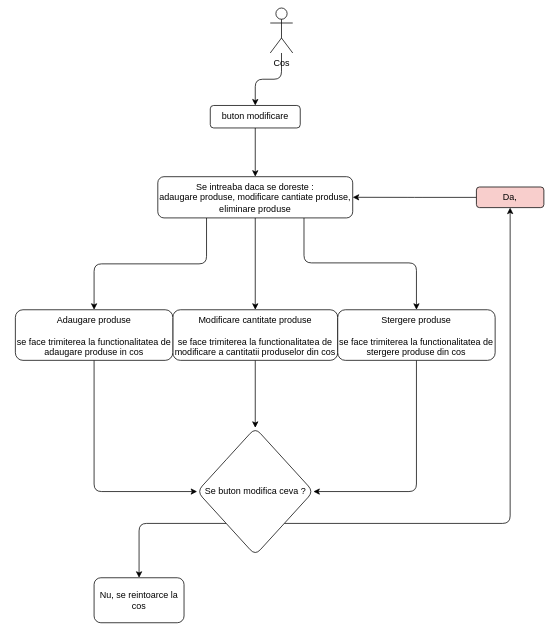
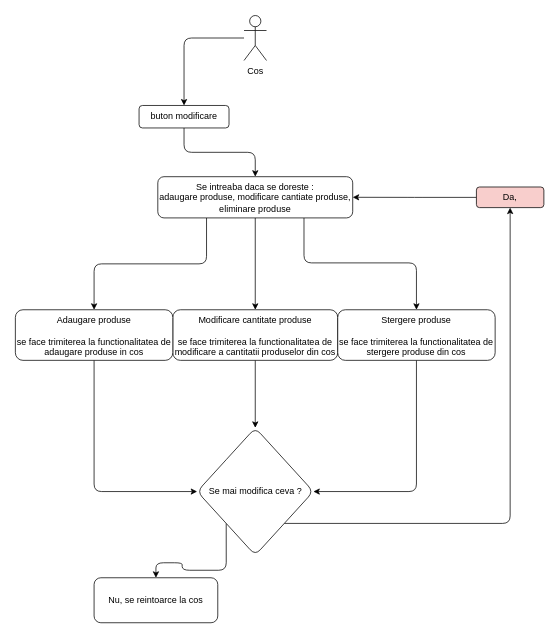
  <mxCell id="0" />
  <mxCell id="1" parent="0" />
  <mxCell id="2" value="" style="edgeStyle=orthogonalEdgeStyle;rounded=1;orthogonalLoop=1;jettySize=auto;html=1;" edge="1" parent="1" source="3" target="5"><mxGeometry relative="1" as="geometry" /></mxCell>
- <mxCell id="3" value="Cos&lt;br&gt;" style="shape=umlActor;verticalLabelPosition=bottom;verticalAlign=top;html=1;outlineConnect=0;rounded=1;" vertex="1" parent="1"><mxGeometry x="360" y="10" width="30" height="60" as="geometry" /></mxCell>
+ <mxCell id="3" value="Cos&lt;br&gt;" style="shape=umlActor;verticalLabelPosition=bottom;verticalAlign=top;html=1;outlineConnect=0;rounded=1;" vertex="1" parent="1"><mxGeometry x="325" y="20" width="30" height="60" as="geometry" /></mxCell>
  <mxCell id="4" value="" style="edgeStyle=orthogonalEdgeStyle;rounded=1;orthogonalLoop=1;jettySize=auto;html=1;" edge="1" parent="1" source="5" target="9"><mxGeometry relative="1" as="geometry" /></mxCell>
- <mxCell id="5" value="buton modificare&lt;br&gt;" style="whiteSpace=wrap;html=1;verticalAlign=top;rounded=1;" vertex="1" parent="1"><mxGeometry x="280" y="140" width="120" height="30" as="geometry" /></mxCell>
+ <mxCell id="5" value="buton modificare&lt;br&gt;" style="whiteSpace=wrap;html=1;verticalAlign=top;rounded=1;" vertex="1" parent="1"><mxGeometry x="185" y="140" width="120" height="30" as="geometry" /></mxCell>
  <mxCell id="6" style="edgeStyle=orthogonalEdgeStyle;rounded=1;orthogonalLoop=1;jettySize=auto;html=1;exitX=0.75;exitY=1;exitDx=0;exitDy=0;entryX=0.5;entryY=0;entryDx=0;entryDy=0;" edge="1" parent="1" source="9" target="15"><mxGeometry relative="1" as="geometry"><mxPoint x="555" y="390" as="targetPoint" /><Array as="points"><mxPoint x="405" y="350" /><mxPoint x="555" y="350" /></Array></mxGeometry></mxCell>
  <mxCell id="7" value="" style="edgeStyle=orthogonalEdgeStyle;rounded=1;orthogonalLoop=1;jettySize=auto;html=1;" edge="1" parent="1" source="9" target="11"><mxGeometry relative="1" as="geometry" /></mxCell>
  <mxCell id="8" style="edgeStyle=orthogonalEdgeStyle;rounded=1;orthogonalLoop=1;jettySize=auto;html=1;exitX=0.25;exitY=1;exitDx=0;exitDy=0;entryX=0.5;entryY=0;entryDx=0;entryDy=0;" edge="1" parent="1" source="9" target="13"><mxGeometry relative="1" as="geometry" /></mxCell>
  <mxCell id="9" value="Se intreaba daca se doreste :&lt;br&gt;adaugare produse, modificare cantiate produse, eliminare produse" style="whiteSpace=wrap;html=1;verticalAlign=top;rounded=1;" vertex="1" parent="1"><mxGeometry x="210" y="235" width="260" height="55" as="geometry" /></mxCell>
  <mxCell id="10" style="edgeStyle=orthogonalEdgeStyle;orthogonalLoop=1;jettySize=auto;html=1;entryX=0.5;entryY=0;entryDx=0;entryDy=0;rounded=1;" edge="1" parent="1" source="11" target="18"><mxGeometry relative="1" as="geometry" /></mxCell>
  <mxCell id="11" value="Modificare cantitate produse&lt;br&gt;&lt;br&gt;se face trimiterea la functionalitatea de modificare a cantitatii produselor din cos" style="whiteSpace=wrap;html=1;verticalAlign=top;rounded=1;" vertex="1" parent="1"><mxGeometry x="230" y="412.5" width="220" height="67.5" as="geometry" /></mxCell>
  <mxCell id="12" style="edgeStyle=orthogonalEdgeStyle;orthogonalLoop=1;jettySize=auto;html=1;entryX=0;entryY=0.5;entryDx=0;entryDy=0;exitX=0.5;exitY=1;exitDx=0;exitDy=0;rounded=1;" edge="1" parent="1" source="13" target="18"><mxGeometry relative="1" as="geometry" /></mxCell>
  <mxCell id="13" value="Adaugare produse&lt;br&gt;&lt;br&gt;se face trimiterea la functionalitatea de adaugare produse in cos" style="whiteSpace=wrap;html=1;verticalAlign=top;rounded=1;" vertex="1" parent="1"><mxGeometry x="20" y="412.5" width="210" height="67.5" as="geometry" /></mxCell>
  <mxCell id="14" style="edgeStyle=orthogonalEdgeStyle;orthogonalLoop=1;jettySize=auto;html=1;entryX=1;entryY=0.5;entryDx=0;entryDy=0;rounded=1;" edge="1" parent="1" source="15" target="18"><mxGeometry relative="1" as="geometry"><Array as="points"><mxPoint x="555" y="655" /></Array></mxGeometry></mxCell>
  <mxCell id="15" value="Stergere produse&lt;br&gt;&lt;br&gt;se face trimiterea la functionalitatea de stergere produse din cos" style="whiteSpace=wrap;html=1;verticalAlign=top;rounded=1;" vertex="1" parent="1"><mxGeometry x="450" y="412.5" width="210" height="67.5" as="geometry" /></mxCell>
  <mxCell id="16" style="edgeStyle=orthogonalEdgeStyle;orthogonalLoop=1;jettySize=auto;html=1;exitX=0;exitY=1;exitDx=0;exitDy=0;rounded=1;" edge="1" parent="1" source="18" target="19"><mxGeometry relative="1" as="geometry"><mxPoint x="185" y="800" as="targetPoint" /></mxGeometry></mxCell>
  <mxCell id="17" style="edgeStyle=orthogonalEdgeStyle;orthogonalLoop=1;jettySize=auto;html=1;exitX=1;exitY=1;exitDx=0;exitDy=0;entryX=0.5;entryY=1;entryDx=0;entryDy=0;rounded=1;" edge="1" parent="1" source="18" target="21"><mxGeometry relative="1" as="geometry" /></mxCell>
- <mxCell id="18" value="Se buton modifica ceva ?" style="rhombus;whiteSpace=wrap;html=1;rounded=1;" vertex="1" parent="1"><mxGeometry x="262.5" y="570" width="155" height="170" as="geometry" /></mxCell>
- <mxCell id="19" value="Nu, se reintoarce la cos" style="rounded=1;whiteSpace=wrap;html=1;" vertex="1" parent="1"><mxGeometry x="125" y="770" width="120" height="60" as="geometry" /></mxCell>
+ <mxCell id="18" value="Se mai modifica ceva ?" style="rhombus;whiteSpace=wrap;html=1;rounded=1;" vertex="1" parent="1"><mxGeometry x="262.5" y="570" width="155" height="170" as="geometry" /></mxCell>
+ <mxCell id="19" value="Nu, se reintoarce la cos" style="rounded=1;whiteSpace=wrap;html=1;" vertex="1" parent="1"><mxGeometry x="125" y="770" width="165" height="60" as="geometry" /></mxCell>
  <mxCell id="20" style="edgeStyle=orthogonalEdgeStyle;orthogonalLoop=1;jettySize=auto;html=1;entryX=1;entryY=0.5;entryDx=0;entryDy=0;rounded=1;" edge="1" parent="1" source="21" target="9"><mxGeometry relative="1" as="geometry" /></mxCell>
  <mxCell id="21" value="Da," style="rounded=1;whiteSpace=wrap;html=1;fillColor=#f8cecc;" vertex="1" parent="1"><mxGeometry x="635" y="248.75" width="90" height="27.5" as="geometry" /></mxCell>
